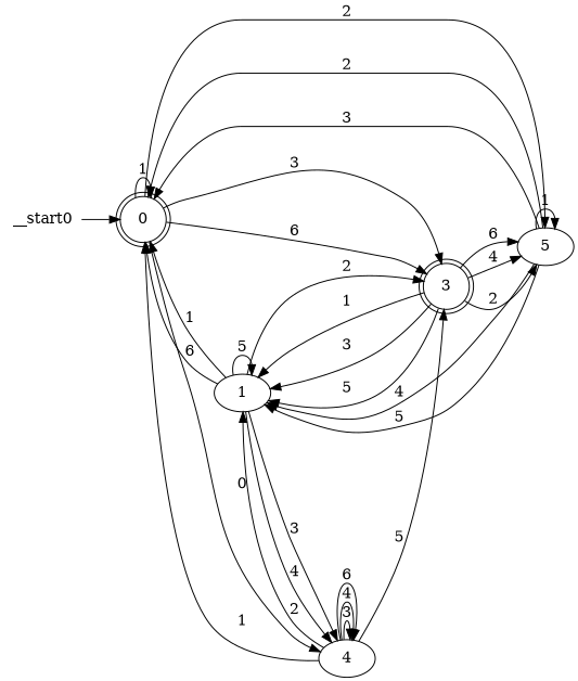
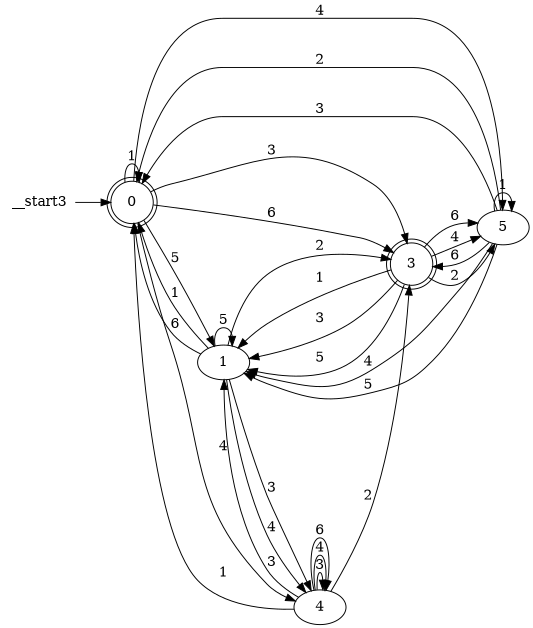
  digraph {
    rankdir=LR
    n1 [label=0 shape=doublecircle]
    n2 [label=1]
    n3 [label=5]
    n4 [label=3 shape=doublecircle]
    n5 [label=4]
-   __start0 [shape=none]
+   __start0 [shape=none label=__start3]
    n1 -> n1 [label=1]
-   n1 -> n3 [label=2]
+   n1 -> n2 [label=5]
+   n1 -> n3 [label=4]
    n1 -> n4 [label=3]
    n1 -> n4 [label=6]
-   n1 -> n5 [label=0]
+   n1 -> n5 [label=4]
    n2 -> n1 [label=1]
    n2 -> n1 [label=6]
    n2 -> n2 [label=5]
    n2 -> n4 [label=2]
    n2 -> n5 [label=3]
    n2 -> n5 [label=4]
    n3 -> n1 [label=2]
    n3 -> n1 [label=3]
    n3 -> n2 [label=4]
    n3 -> n2 [label=5]
    n3 -> n3 [label=1]
+   n3 -> n4 [label=6]
    n4 -> n2 [label=1]
    n4 -> n2 [label=3]
    n4 -> n2 [label=5]
    n4 -> n3 [label=2]
    n4 -> n3 [label=4]
    n4 -> n3 [label=6]
    n5 -> n1 [label=1]
-   n5 -> n2 [label=2]
-   n5 -> n4 [label=5]
+   n5 -> n2 [label=3]
+   n5 -> n4 [label=2]
    n5 -> n5 [label=3]
    n5 -> n5 [label=4]
    n5 -> n5 [label=6]
    __start0 -> n1
  }
